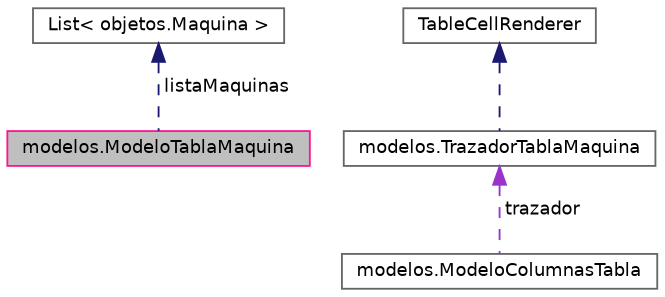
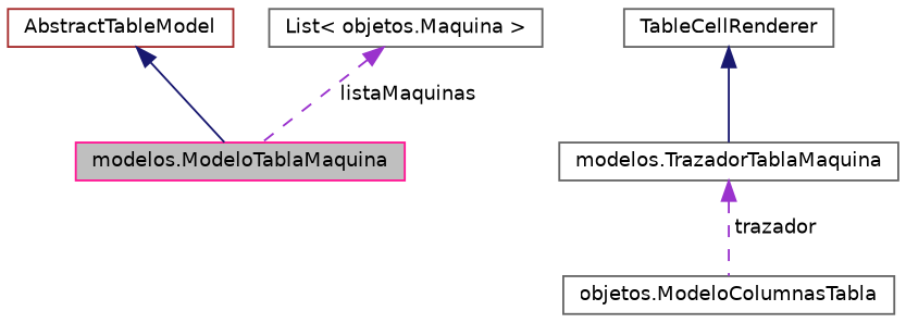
  digraph {
    node [color=gray40 fillcolor=white fontname=Helvetica fontsize=10 shape=record style=filled]
    edge [color=midnightblue dir=back fontname=Helvetica fontsize=10 labelfontname=Helvetica labelfontsize=10 style=solid]
    n1 [color=deeppink fillcolor=grey75 fontcolor=black height=0.2 label="modelos.ModeloTablaMaquina" width=0.4]
+   n2 [color=brown height=0.2 label=AbstractTableModel width=0.4]
    n3 [height=0.2 label="List\< objetos.Maquina \>" width=0.4]
-   n4 [height=0.2 label="modelos.ModeloColumnasTabla" width=0.4]
+   n4 [height=0.2 label="objetos.ModeloColumnasTabla" width=0.4]
    n5 [height=0.2 label="modelos.TrazadorTablaMaquina" width=0.4]
    n6 [height=0.2 label=TableCellRenderer width=0.4]
-   n3 -> n1 [label=" listaMaquinas" style=dashed]
+   n2 -> n1
+   n3 -> n1 [color=darkorchid3 label=" listaMaquinas" style=dashed]
    n5 -> n4 [color=darkorchid3 label=" trazador" style=dashed]
-   n6 -> n5 [style=dashed]
+   n6 -> n5
  }
